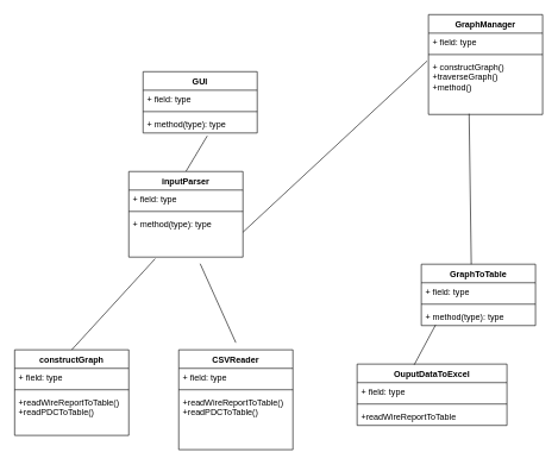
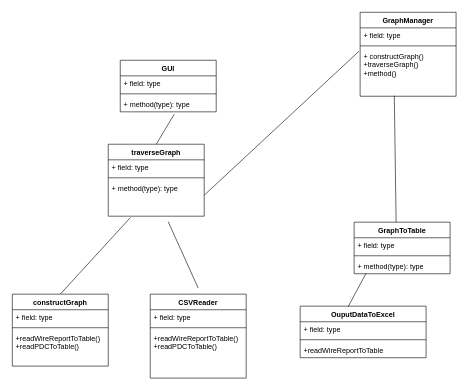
  <mxCell id="0" />
  <mxCell id="1" parent="0" />
  <mxCell id="2" value="GUI" style="swimlane;fontStyle=1;align=center;verticalAlign=top;childLayout=stackLayout;horizontal=1;startSize=26;horizontalStack=0;resizeParent=1;resizeParentMax=0;resizeLast=0;collapsible=1;marginBottom=0;" vertex="1" parent="1"><mxGeometry x="200" y="100" width="160" height="86" as="geometry" /></mxCell>
  <mxCell id="3" value="+ field: type" style="text;strokeColor=none;fillColor=none;align=left;verticalAlign=top;spacingLeft=4;spacingRight=4;overflow=hidden;rotatable=0;points=[[0,0.5],[1,0.5]];portConstraint=eastwest;" vertex="1" parent="2"><mxGeometry y="26" width="160" height="26" as="geometry" /></mxCell>
  <mxCell id="4" value="" style="line;strokeWidth=1;fillColor=none;align=left;verticalAlign=middle;spacingTop=-1;spacingLeft=3;spacingRight=3;rotatable=0;labelPosition=right;points=[];portConstraint=eastwest;" vertex="1" parent="2"><mxGeometry y="52" width="160" height="8" as="geometry" /></mxCell>
  <mxCell id="5" value="+ method(type): type" style="text;strokeColor=none;fillColor=none;align=left;verticalAlign=top;spacingLeft=4;spacingRight=4;overflow=hidden;rotatable=0;points=[[0,0.5],[1,0.5]];portConstraint=eastwest;" vertex="1" parent="2"><mxGeometry y="60" width="160" height="26" as="geometry" /></mxCell>
  <mxCell id="6" value="" style="endArrow=none;html=1;rounded=0;" edge="1" parent="1"><mxGeometry width="50" height="50" relative="1" as="geometry"><mxPoint x="260" y="240" as="sourcePoint" /><mxPoint x="290" y="190" as="targetPoint" /></mxGeometry></mxCell>
- <mxCell id="7" value="inputParser" style="swimlane;fontStyle=1;align=center;verticalAlign=top;childLayout=stackLayout;horizontal=1;startSize=26;horizontalStack=0;resizeParent=1;resizeParentMax=0;resizeLast=0;collapsible=1;marginBottom=0;" vertex="1" parent="1"><mxGeometry x="180" y="240" width="160" height="120" as="geometry" /></mxCell>
+ <mxCell id="7" value="traverseGraph" style="swimlane;fontStyle=1;align=center;verticalAlign=top;childLayout=stackLayout;horizontal=1;startSize=26;horizontalStack=0;resizeParent=1;resizeParentMax=0;resizeLast=0;collapsible=1;marginBottom=0;" vertex="1" parent="1"><mxGeometry x="180" y="240" width="160" height="120" as="geometry" /></mxCell>
  <mxCell id="8" value="+ field: type" style="text;strokeColor=none;fillColor=none;align=left;verticalAlign=top;spacingLeft=4;spacingRight=4;overflow=hidden;rotatable=0;points=[[0,0.5],[1,0.5]];portConstraint=eastwest;" vertex="1" parent="7"><mxGeometry y="26" width="160" height="26" as="geometry" /></mxCell>
  <mxCell id="9" value="" style="line;strokeWidth=1;fillColor=none;align=left;verticalAlign=middle;spacingTop=-1;spacingLeft=3;spacingRight=3;rotatable=0;labelPosition=right;points=[];portConstraint=eastwest;" vertex="1" parent="7"><mxGeometry y="52" width="160" height="8" as="geometry" /></mxCell>
  <mxCell id="10" value="+ method(type): type" style="text;strokeColor=none;fillColor=none;align=left;verticalAlign=top;spacingLeft=4;spacingRight=4;overflow=hidden;rotatable=0;points=[[0,0.5],[1,0.5]];portConstraint=eastwest;" vertex="1" parent="7"><mxGeometry y="60" width="160" height="60" as="geometry" /></mxCell>
  <mxCell id="11" value="constructGraph" style="swimlane;fontStyle=1;align=center;verticalAlign=top;childLayout=stackLayout;horizontal=1;startSize=26;horizontalStack=0;resizeParent=1;resizeParentMax=0;resizeLast=0;collapsible=1;marginBottom=0;" vertex="1" parent="1"><mxGeometry x="20" y="490" width="160" height="120" as="geometry" /></mxCell>
  <mxCell id="12" value="+ field: type" style="text;strokeColor=none;fillColor=none;align=left;verticalAlign=top;spacingLeft=4;spacingRight=4;overflow=hidden;rotatable=0;points=[[0,0.5],[1,0.5]];portConstraint=eastwest;" vertex="1" parent="11"><mxGeometry y="26" width="160" height="26" as="geometry" /></mxCell>
  <mxCell id="13" value="" style="line;strokeWidth=1;fillColor=none;align=left;verticalAlign=middle;spacingTop=-1;spacingLeft=3;spacingRight=3;rotatable=0;labelPosition=right;points=[];portConstraint=eastwest;" vertex="1" parent="11"><mxGeometry y="52" width="160" height="8" as="geometry" /></mxCell>
  <mxCell id="14" value="+readWireReportToTable()&#10;+readPDCToTable()" style="text;strokeColor=none;fillColor=none;align=left;verticalAlign=top;spacingLeft=4;spacingRight=4;overflow=hidden;rotatable=0;points=[[0,0.5],[1,0.5]];portConstraint=eastwest;" vertex="1" parent="11"><mxGeometry y="60" width="160" height="60" as="geometry" /></mxCell>
  <mxCell id="15" value="CSVReader" style="swimlane;fontStyle=1;align=center;verticalAlign=top;childLayout=stackLayout;horizontal=1;startSize=26;horizontalStack=0;resizeParent=1;resizeParentMax=0;resizeLast=0;collapsible=1;marginBottom=0;" vertex="1" parent="1"><mxGeometry x="250" y="490" width="160" height="140" as="geometry" /></mxCell>
  <mxCell id="16" value="+ field: type" style="text;strokeColor=none;fillColor=none;align=left;verticalAlign=top;spacingLeft=4;spacingRight=4;overflow=hidden;rotatable=0;points=[[0,0.5],[1,0.5]];portConstraint=eastwest;" vertex="1" parent="15"><mxGeometry y="26" width="160" height="26" as="geometry" /></mxCell>
  <mxCell id="17" value="" style="line;strokeWidth=1;fillColor=none;align=left;verticalAlign=middle;spacingTop=-1;spacingLeft=3;spacingRight=3;rotatable=0;labelPosition=right;points=[];portConstraint=eastwest;" vertex="1" parent="15"><mxGeometry y="52" width="160" height="8" as="geometry" /></mxCell>
  <mxCell id="18" value="+readWireReportToTable()&#10;+readPDCToTable()" style="text;strokeColor=none;fillColor=none;align=left;verticalAlign=top;spacingLeft=4;spacingRight=4;overflow=hidden;rotatable=0;points=[[0,0.5],[1,0.5]];portConstraint=eastwest;" vertex="1" parent="15"><mxGeometry y="60" width="160" height="80" as="geometry" /></mxCell>
  <mxCell id="19" value="" style="endArrow=none;html=1;rounded=0;entryX=0.231;entryY=1.038;entryDx=0;entryDy=0;entryPerimeter=0;" edge="1" parent="1" target="10"><mxGeometry width="50" height="50" relative="1" as="geometry"><mxPoint x="100" y="490" as="sourcePoint" /><mxPoint x="150" y="440" as="targetPoint" /></mxGeometry></mxCell>
  <mxCell id="20" value="" style="endArrow=none;html=1;rounded=0;entryX=0.625;entryY=1.154;entryDx=0;entryDy=0;entryPerimeter=0;" edge="1" parent="1" target="10"><mxGeometry width="50" height="50" relative="1" as="geometry"><mxPoint x="330" y="480" as="sourcePoint" /><mxPoint x="380" y="430" as="targetPoint" /></mxGeometry></mxCell>
  <mxCell id="21" value="GraphManager" style="swimlane;fontStyle=1;align=center;verticalAlign=top;childLayout=stackLayout;horizontal=1;startSize=26;horizontalStack=0;resizeParent=1;resizeParentMax=0;resizeLast=0;collapsible=1;marginBottom=0;" vertex="1" parent="1"><mxGeometry x="600" y="20" width="160" height="140" as="geometry" /></mxCell>
  <mxCell id="22" value="+ field: type" style="text;strokeColor=none;fillColor=none;align=left;verticalAlign=top;spacingLeft=4;spacingRight=4;overflow=hidden;rotatable=0;points=[[0,0.5],[1,0.5]];portConstraint=eastwest;" vertex="1" parent="21"><mxGeometry y="26" width="160" height="26" as="geometry" /></mxCell>
  <mxCell id="23" value="" style="line;strokeWidth=1;fillColor=none;align=left;verticalAlign=middle;spacingTop=-1;spacingLeft=3;spacingRight=3;rotatable=0;labelPosition=right;points=[];portConstraint=eastwest;" vertex="1" parent="21"><mxGeometry y="52" width="160" height="8" as="geometry" /></mxCell>
  <mxCell id="24" value="+ constructGraph()&#10;+traverseGraph()&#10;+method()" style="text;strokeColor=none;fillColor=none;align=left;verticalAlign=top;spacingLeft=4;spacingRight=4;overflow=hidden;rotatable=0;points=[[0,0.5],[1,0.5]];portConstraint=eastwest;" vertex="1" parent="21"><mxGeometry y="60" width="160" height="80" as="geometry" /></mxCell>
  <mxCell id="25" value="" style="endArrow=none;html=1;rounded=0;entryX=-0.012;entryY=0.063;entryDx=0;entryDy=0;entryPerimeter=0;" edge="1" parent="1" target="24"><mxGeometry width="50" height="50" relative="1" as="geometry"><mxPoint x="340" y="325" as="sourcePoint" /><mxPoint x="390" y="275" as="targetPoint" /></mxGeometry></mxCell>
  <mxCell id="26" value="OuputDataToExcel" style="swimlane;fontStyle=1;align=center;verticalAlign=top;childLayout=stackLayout;horizontal=1;startSize=26;horizontalStack=0;resizeParent=1;resizeParentMax=0;resizeLast=0;collapsible=1;marginBottom=0;" vertex="1" parent="1"><mxGeometry x="500" y="510" width="210" height="86" as="geometry" /></mxCell>
  <mxCell id="27" value="+ field: type" style="text;strokeColor=none;fillColor=none;align=left;verticalAlign=top;spacingLeft=4;spacingRight=4;overflow=hidden;rotatable=0;points=[[0,0.5],[1,0.5]];portConstraint=eastwest;" vertex="1" parent="26"><mxGeometry y="26" width="210" height="26" as="geometry" /></mxCell>
  <mxCell id="28" value="" style="line;strokeWidth=1;fillColor=none;align=left;verticalAlign=middle;spacingTop=-1;spacingLeft=3;spacingRight=3;rotatable=0;labelPosition=right;points=[];portConstraint=eastwest;" vertex="1" parent="26"><mxGeometry y="52" width="210" height="8" as="geometry" /></mxCell>
  <mxCell id="29" value="+readWireReportToTable" style="text;strokeColor=none;fillColor=none;align=left;verticalAlign=top;spacingLeft=4;spacingRight=4;overflow=hidden;rotatable=0;points=[[0,0.5],[1,0.5]];portConstraint=eastwest;" vertex="1" parent="26"><mxGeometry y="60" width="210" height="26" as="geometry" /></mxCell>
  <mxCell id="30" value="" style="endArrow=none;html=1;rounded=0;" edge="1" parent="1"><mxGeometry width="50" height="50" relative="1" as="geometry"><mxPoint x="580" y="511" as="sourcePoint" /><mxPoint x="610" y="455" as="targetPoint" /></mxGeometry></mxCell>
  <mxCell id="31" value="GraphToTable" style="swimlane;fontStyle=1;align=center;verticalAlign=top;childLayout=stackLayout;horizontal=1;startSize=26;horizontalStack=0;resizeParent=1;resizeParentMax=0;resizeLast=0;collapsible=1;marginBottom=0;" vertex="1" parent="1"><mxGeometry x="590" y="370" width="160" height="86" as="geometry" /></mxCell>
  <mxCell id="32" value="+ field: type" style="text;strokeColor=none;fillColor=none;align=left;verticalAlign=top;spacingLeft=4;spacingRight=4;overflow=hidden;rotatable=0;points=[[0,0.5],[1,0.5]];portConstraint=eastwest;" vertex="1" parent="31"><mxGeometry y="26" width="160" height="26" as="geometry" /></mxCell>
  <mxCell id="33" value="" style="line;strokeWidth=1;fillColor=none;align=left;verticalAlign=middle;spacingTop=-1;spacingLeft=3;spacingRight=3;rotatable=0;labelPosition=right;points=[];portConstraint=eastwest;" vertex="1" parent="31"><mxGeometry y="52" width="160" height="8" as="geometry" /></mxCell>
  <mxCell id="34" value="+ method(type): type" style="text;strokeColor=none;fillColor=none;align=left;verticalAlign=top;spacingLeft=4;spacingRight=4;overflow=hidden;rotatable=0;points=[[0,0.5],[1,0.5]];portConstraint=eastwest;" vertex="1" parent="31"><mxGeometry y="60" width="160" height="26" as="geometry" /></mxCell>
  <mxCell id="35" value="" style="endArrow=none;html=1;rounded=0;entryX=0.356;entryY=0.988;entryDx=0;entryDy=0;entryPerimeter=0;" edge="1" parent="1" target="24"><mxGeometry width="50" height="50" relative="1" as="geometry"><mxPoint x="660" y="370" as="sourcePoint" /><mxPoint x="710" y="320" as="targetPoint" /></mxGeometry></mxCell>
